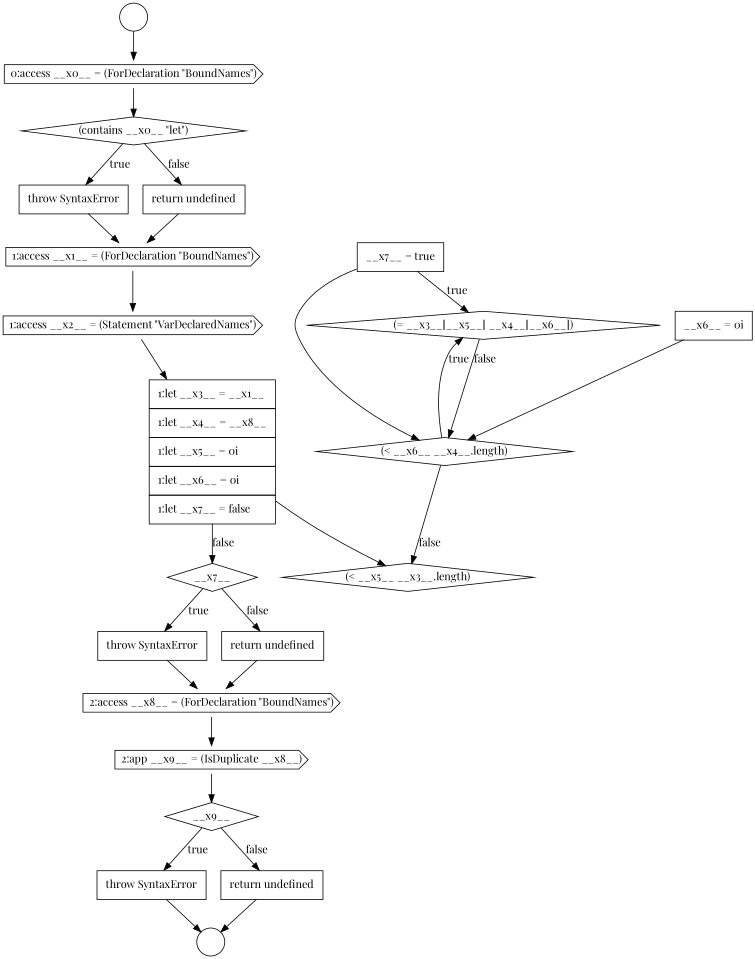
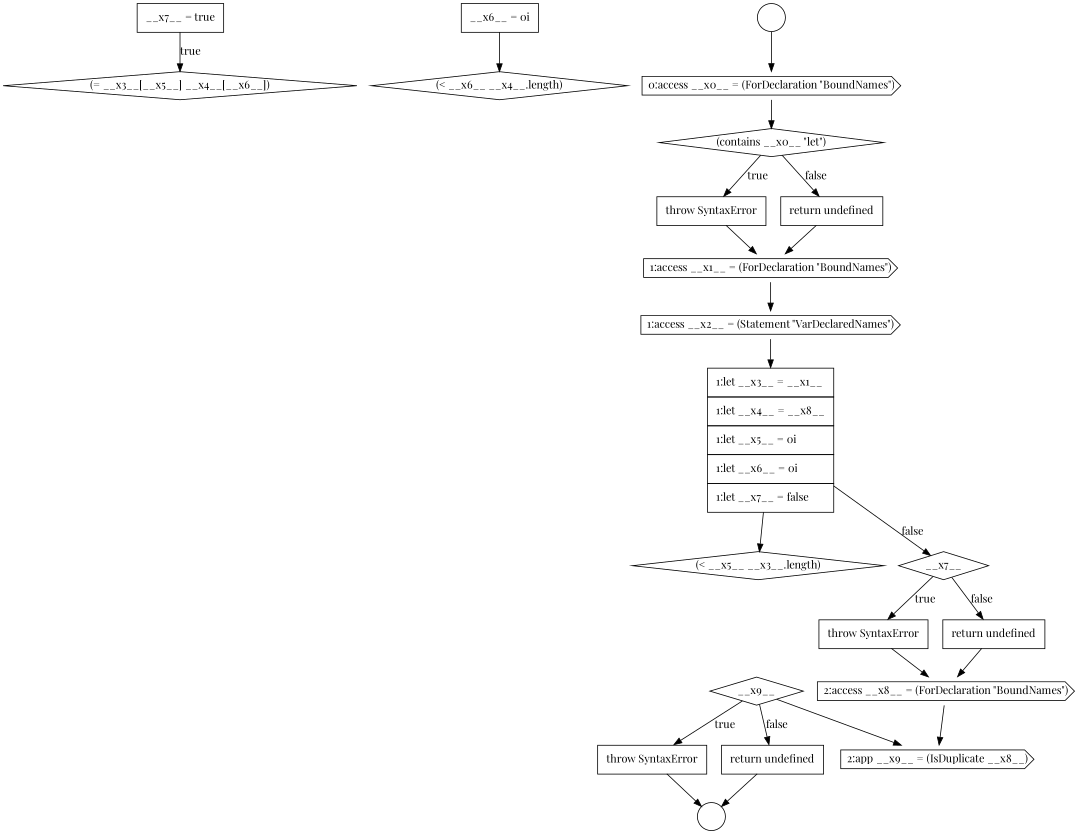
  digraph {
    fontname="Playfair Display"
    node [color=black fillcolor=white fontname="Playfair Display" shape=none style=filled]
    edge [color=black fontname="Playfair Display"]
    n1 [label=<<font color="black">(= __x3__[__x5__] __x4__[__x6__])</font>> shape=diamond]
    n2 [label=<<font color="black">(&lt; __x6__ __x4__.length)</font>> shape=diamond]
    n3 [label=<<font color="black">     <table border="0" cellborder="1" cellspacing="0" cellpadding="10">       <tr><td align="left">__x7__ = true</td></tr>     </table>   </font>> margin=0]
    n4 [label=<<font color="black">(&lt; __x5__ __x3__.length)</font>> shape=diamond]
    n5 [label=<<font color="black">1:access __x2__ = (Statement &quot;VarDeclaredNames&quot;)</font>> shape=cds]
    n6 [label=<<font color="black">     <table border="0" cellborder="1" cellspacing="0" cellpadding="10">       <tr><td align="left">1:let __x3__ = __x1__</td></tr>       <tr><td align="left">1:let __x4__ = __x8__</td></tr>       <tr><td align="left">1:let __x5__ = 0i</td></tr>       <tr><td align="left">1:let __x6__ = 0i</td></tr>       <tr><td align="left">1:let __x7__ = false</td></tr>     </table>   </font>> margin=0]
    n7 [label=<<font color="black">__x7__</font>> shape=diamond]
    n8 [label=<<font color="black">     <table border="0" cellborder="1" cellspacing="0" cellpadding="10">       <tr><td align="left">throw SyntaxError</td></tr>     </table>   </font>> margin=0]
    n9 [label=<<font color="black">1:access __x1__ = (ForDeclaration &quot;BoundNames&quot;)</font>> shape=cds]
    n10 [label=<<font color="black">     <table border="0" cellborder="1" cellspacing="0" cellpadding="10">       <tr><td align="left">throw SyntaxError</td></tr>     </table>   </font>> margin=0]
    n11 [label=<<font color="black">2:access __x8__ = (ForDeclaration &quot;BoundNames&quot;)</font>> shape=cds]
    n12 [label=<<font color="black">2:app __x9__ = (IsDuplicate __x8__)</font>> shape=cds]
    n13 [label=<<font color="black">     <table border="0" cellborder="1" cellspacing="0" cellpadding="10">       <tr><td align="left">throw SyntaxError</td></tr>     </table>   </font>> margin=0]
    n14 [label=" " shape=circle]
    n15 [label=<<font color="black">     <table border="0" cellborder="1" cellspacing="0" cellpadding="10">       <tr><td align="left">return undefined</td></tr>     </table>   </font>> margin=0]
    n16 [label=<<font color="black">0:access __x0__ = (ForDeclaration &quot;BoundNames&quot;)</font>> shape=cds]
    n17 [label=<<font color="black">(contains __x0__ &quot;let&quot;)</font>> shape=diamond]
    n18 [label=<<font color="black">     <table border="0" cellborder="1" cellspacing="0" cellpadding="10">       <tr><td align="left">return undefined</td></tr>     </table>   </font>> margin=0]
    n19 [label=<<font color="black">     <table border="0" cellborder="1" cellspacing="0" cellpadding="10">       <tr><td align="left">__x6__ = 0i</td></tr>     </table>   </font>> margin=0]
    n20 [label=<<font color="black">__x9__</font>> shape=diamond]
    n21 [label=<<font color="black">     <table border="0" cellborder="1" cellspacing="0" cellpadding="10">       <tr><td align="left">return undefined</td></tr>     </table>   </font>> margin=0]
    n22 [label=" " shape=circle]
-   n1 -> n2 [label=<<font color="black">false</font>>]
-   n2 -> n1 [label=<<font color="black">true</font>>]
-   n2 -> n4 [label=<<font color="black">false</font>>]
    n3 -> n1 [label=<<font color="black">true</font>>]
-   n3 -> n2
    n5 -> n6
    n6 -> n4
    n6 -> n7 [label=<<font color="black">false</font>>]
    n7 -> n10 [label=<<font color="black">true</font>>]
    n7 -> n15 [label=<<font color="black">false</font>>]
    n8 -> n9
    n9 -> n5
    n10 -> n11
    n11 -> n12
-   n12 -> n20
+   n20 -> n12
    n13 -> n14
    n15 -> n11
    n16 -> n17
    n17 -> n8 [label=<<font color="black">true</font>>]
    n17 -> n18 [label=<<font color="black">false</font>>]
    n18 -> n9
    n19 -> n2
    n20 -> n13 [label=<<font color="black">true</font>>]
    n20 -> n21 [label=<<font color="black">false</font>>]
    n21 -> n14
    n22 -> n16
  }
